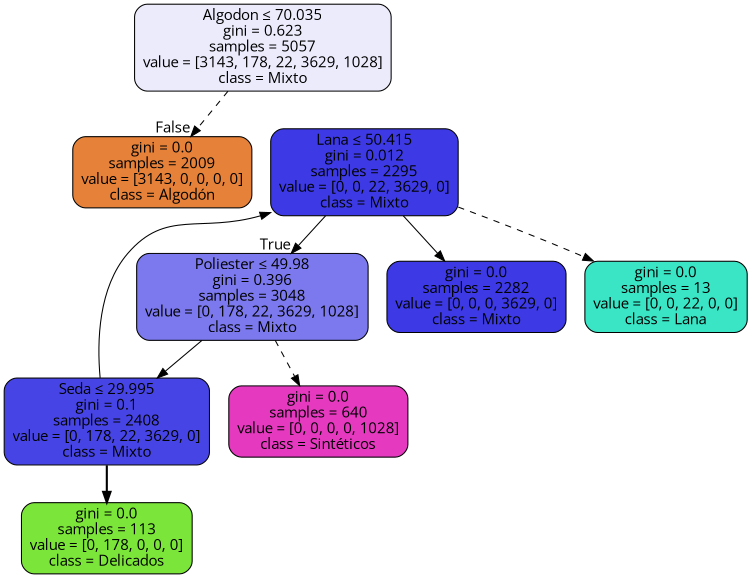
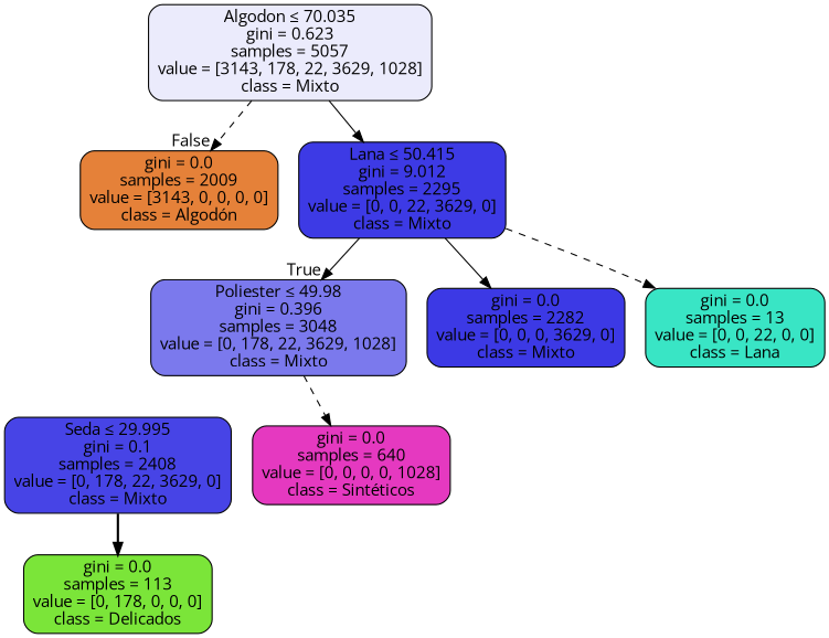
  digraph {
    fontname="Open Sans"
    node [color=black fontname="Open Sans" shape=box style="filled, rounded"]
    edge [fontname="Open Sans" style=solid]
    n1 [fillcolor="#ebebfc" label=<Algodon &le; 70.035<br/>gini = 0.623<br/>samples = 5057<br/>value = [3143, 178, 22, 3629, 1028]<br/>class = Mixto>]
    n2 [fillcolor="#e58139" label=<gini = 0.0<br/>samples = 2009<br/>value = [3143, 0, 0, 0, 0]<br/>class = Algodón>]
    n3 [fillcolor="#7b79ed" label=<Poliester &le; 49.98<br/>gini = 0.396<br/>samples = 3048<br/>value = [0, 178, 22, 3629, 1028]<br/>class = Mixto>]
    n4 [fillcolor="#4744e6" label=<Seda &le; 29.995<br/>gini = 0.1<br/>samples = 2408<br/>value = [0, 178, 22, 3629, 0]<br/>class = Mixto>]
    n5 [fillcolor="#e539c0" label=<gini = 0.0<br/>samples = 640<br/>value = [0, 0, 0, 0, 1028]<br/>class = Sintéticos>]
-   n6 [fillcolor="#3d3ae5" label=<Lana &le; 50.415<br/>gini = 0.012<br/>samples = 2295<br/>value = [0, 0, 22, 3629, 0]<br/>class = Mixto>]
+   n6 [fillcolor="#3d3ae5" label=<Lana &le; 50.415<br/>gini = 9.012<br/>samples = 2295<br/>value = [0, 0, 22, 3629, 0]<br/>class = Mixto>]
    n7 [fillcolor="#7be539" label=<gini = 0.0<br/>samples = 113<br/>value = [0, 178, 0, 0, 0]<br/>class = Delicados>]
    n8 [fillcolor="#3c39e5" label=<gini = 0.0<br/>samples = 2282<br/>value = [0, 0, 0, 3629, 0]<br/>class = Mixto>]
    n9 [fillcolor="#39e5c5" label=<gini = 0.0<br/>samples = 13<br/>value = [0, 0, 22, 0, 0]<br/>class = Lana>]
    n1 -> n2 [headlabel=False labelangle=-45 labeldistance=2.5 style=dashed]
-   n3 -> n4
    n3 -> n5 [style=dashed]
-   n4 -> n6
+   n1 -> n6
    n4 -> n7 [style=bold]
    n6 -> n3 [headlabel=True labelangle=45 labeldistance=2.5]
    n6 -> n8
    n6 -> n9 [style=dashed]
  }
